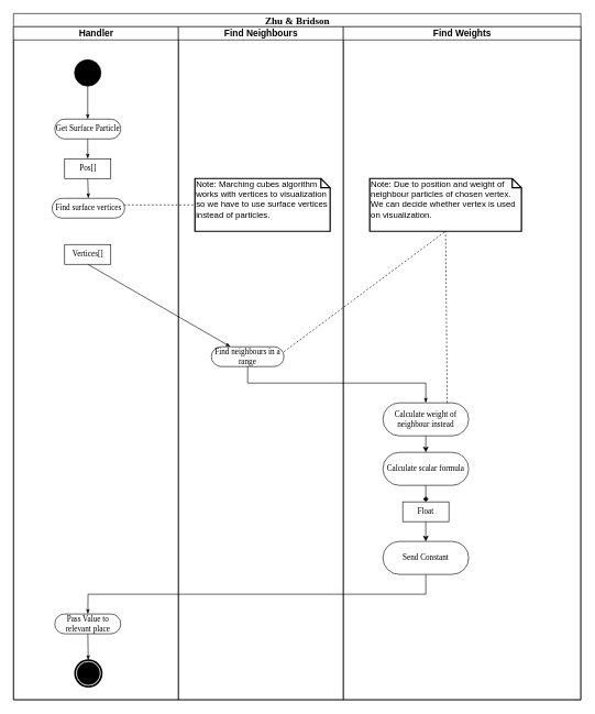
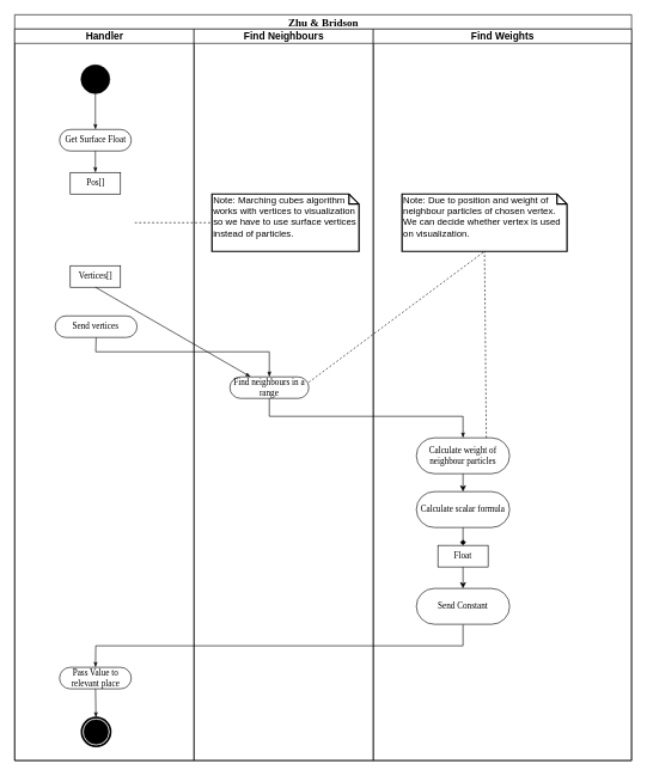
  <mxCell id="0" />
  <mxCell id="1" parent="0" />
  <mxCell id="2" value="&lt;font style=&quot;font-size: 15px&quot;&gt;Zhu &amp;amp; Bridson&lt;/font&gt;" style="swimlane;html=1;childLayout=stackLayout;startSize=20;rounded=0;shadow=0;comic=0;labelBackgroundColor=none;strokeWidth=1;fontFamily=Verdana;fontSize=12;align=center;" parent="1" vertex="1"><mxGeometry x="20" y="20" width="860" height="1040" as="geometry" /></mxCell>
  <mxCell id="3" value="&lt;font style=&quot;font-size: 14px&quot;&gt;Handler&lt;/font&gt;" style="swimlane;html=1;startSize=20;" parent="2" vertex="1"><mxGeometry y="20" width="250" height="1020" as="geometry" /></mxCell>
  <mxCell id="4" value="" style="ellipse;whiteSpace=wrap;html=1;rounded=0;shadow=0;comic=0;labelBackgroundColor=none;strokeWidth=1;fillColor=#000000;fontFamily=Verdana;fontSize=12;align=center;" parent="3" vertex="1"><mxGeometry x="92.5" y="50" width="40" height="40" as="geometry" /></mxCell>
- <mxCell id="5" value="Get Surface Particle" style="rounded=1;whiteSpace=wrap;html=1;shadow=0;comic=0;labelBackgroundColor=none;strokeWidth=1;fontFamily=Verdana;fontSize=12;align=center;arcSize=50;" parent="3" vertex="1"><mxGeometry x="62.5" y="140" width="100" height="30" as="geometry" /></mxCell>
+ <mxCell id="5" value="Get Surface Float" style="rounded=1;whiteSpace=wrap;html=1;shadow=0;comic=0;labelBackgroundColor=none;strokeWidth=1;fontFamily=Verdana;fontSize=12;align=center;arcSize=50;" parent="3" vertex="1"><mxGeometry x="62.5" y="140" width="100" height="30" as="geometry" /></mxCell>
  <mxCell id="6" style="edgeStyle=orthogonalEdgeStyle;rounded=0;html=1;labelBackgroundColor=none;startArrow=none;startFill=0;startSize=5;endArrow=classicThin;endFill=1;endSize=5;jettySize=auto;orthogonalLoop=1;strokeWidth=1;fontFamily=Verdana;fontSize=12" parent="3" source="4" target="5" edge="1"><mxGeometry relative="1" as="geometry" /></mxCell>
  <mxCell id="7" value="Pos[]" style="rounded=0;whiteSpace=wrap;html=1;shadow=0;comic=0;labelBackgroundColor=none;strokeWidth=1;fontFamily=Verdana;fontSize=12;align=center;arcSize=50;" parent="3" vertex="1"><mxGeometry x="77.5" y="200" width="70" height="30" as="geometry" /></mxCell>
  <mxCell id="8" style="edgeStyle=none;rounded=0;html=1;labelBackgroundColor=none;startArrow=none;startFill=0;startSize=5;endArrow=classicThin;endFill=1;endSize=5;jettySize=auto;orthogonalLoop=1;strokeWidth=1;fontFamily=Verdana;fontSize=12;exitX=0.5;exitY=1;exitDx=0;exitDy=0;entryX=0.5;entryY=0;entryDx=0;entryDy=0;" parent="3" source="5" target="7" edge="1"><mxGeometry relative="1" as="geometry"><mxPoint x="117.5" y="400" as="sourcePoint" /><mxPoint x="117.5" y="440" as="targetPoint" /></mxGeometry></mxCell>
- <mxCell id="9" value="Find surface vertices" style="rounded=1;whiteSpace=wrap;html=1;shadow=0;comic=0;labelBackgroundColor=none;strokeWidth=1;fontFamily=Verdana;fontSize=12;align=center;arcSize=50;" parent="3" vertex="1"><mxGeometry x="58.5" y="260" width="110" height="30" as="geometry" /></mxCell>
- <mxCell id="10" style="edgeStyle=none;rounded=0;html=1;labelBackgroundColor=none;startArrow=none;startFill=0;startSize=5;endArrow=classicThin;endFill=1;endSize=5;jettySize=auto;orthogonalLoop=1;strokeWidth=1;fontFamily=Verdana;fontSize=12;exitX=0.5;exitY=1;exitDx=0;exitDy=0;entryX=0.5;entryY=0;entryDx=0;entryDy=0;" parent="3" source="7" target="9" edge="1"><mxGeometry relative="1" as="geometry"><mxPoint x="190" y="245" as="sourcePoint" /><mxPoint x="190" y="305" as="targetPoint" /></mxGeometry></mxCell>
+ <mxCell id="11" value="Send vertices" style="rounded=1;whiteSpace=wrap;html=1;shadow=0;comic=0;labelBackgroundColor=none;strokeWidth=1;fontFamily=Verdana;fontSize=12;align=center;arcSize=50;" parent="3" vertex="1"><mxGeometry x="56.43" y="400" width="114.13" height="30" as="geometry" /></mxCell>
  <mxCell id="12" value="" style="shape=mxgraph.bpmn.shape;html=1;verticalLabelPosition=bottom;labelBackgroundColor=#ffffff;verticalAlign=top;perimeter=ellipsePerimeter;outline=end;symbol=terminate;rounded=0;shadow=0;comic=0;strokeWidth=1;fontFamily=Verdana;fontSize=12;align=center;" parent="3" vertex="1"><mxGeometry x="93.5" y="960" width="40" height="40" as="geometry" /></mxCell>
  <mxCell id="13" value="Pass Value to relevant place" style="rounded=1;whiteSpace=wrap;html=1;shadow=0;comic=0;labelBackgroundColor=none;strokeWidth=1;fontFamily=Verdana;fontSize=12;align=center;arcSize=50;" parent="3" vertex="1"><mxGeometry x="62.5" y="890" width="100" height="30" as="geometry" /></mxCell>
  <mxCell id="14" style="edgeStyle=none;rounded=0;html=1;labelBackgroundColor=none;startArrow=none;startFill=0;startSize=5;endArrow=classicThin;endFill=1;endSize=5;jettySize=auto;orthogonalLoop=1;strokeWidth=1;fontFamily=Verdana;fontSize=12" parent="3" source="13" target="12" edge="1"><mxGeometry relative="1" as="geometry" /></mxCell>
  <mxCell id="15" value="Vertices[]" style="rounded=0;whiteSpace=wrap;html=1;shadow=0;comic=0;labelBackgroundColor=none;strokeWidth=1;fontFamily=Verdana;fontSize=12;align=center;arcSize=50;" parent="3" vertex="1"><mxGeometry x="77.5" y="330" width="70" height="30" as="geometry" /></mxCell>
  <mxCell id="16" style="edgeStyle=none;rounded=0;html=1;labelBackgroundColor=none;startArrow=none;startFill=0;startSize=5;endArrow=classicThin;endFill=1;endSize=5;jettySize=auto;orthogonalLoop=1;strokeWidth=1;fontFamily=Verdana;fontSize=12;exitX=0.5;exitY=1;exitDx=0;exitDy=0;" parent="3" source="15" target="19" edge="1"><mxGeometry relative="1" as="geometry"><mxPoint x="122.5" y="290" as="sourcePoint" /><mxPoint x="63.5" y="320" as="targetPoint" /></mxGeometry></mxCell>
  <mxCell id="17" value="" style="endArrow=none;dashed=1;html=1;entryX=0;entryY=0.5;entryDx=0;entryDy=0;entryPerimeter=0;" parent="3" target="20" edge="1"><mxGeometry width="50" height="50" relative="1" as="geometry"><mxPoint x="167.5" y="270" as="sourcePoint" /><mxPoint x="217.5" y="220" as="targetPoint" /></mxGeometry></mxCell>
  <mxCell id="18" value="&lt;font style=&quot;font-size: 14px&quot;&gt;Find Neighbours&lt;/font&gt;" style="swimlane;html=1;startSize=20;" parent="2" vertex="1"><mxGeometry x="250" y="20" width="250" height="1020" as="geometry" /></mxCell>
  <mxCell id="19" value="Find neighbours in a range" style="rounded=1;whiteSpace=wrap;html=1;shadow=0;comic=0;labelBackgroundColor=none;strokeWidth=1;fontFamily=Verdana;fontSize=12;align=center;arcSize=50;" parent="18" vertex="1"><mxGeometry x="50" y="485" width="110" height="30" as="geometry" /></mxCell>
  <mxCell id="20" value="&lt;font style=&quot;font-size: 13px&quot;&gt;Note: Marching cubes algorithm works with vertices to&amp;nbsp;visualization so we have to use surface vertices instead of particles.&lt;/font&gt;" style="shape=note;whiteSpace=wrap;html=1;size=14;verticalAlign=top;align=left;spacingTop=-6;strokeWidth=2;" parent="18" vertex="1"><mxGeometry x="25" y="230" width="205" height="80" as="geometry" /></mxCell>
+ <mxCell id="21" style="edgeStyle=none;rounded=0;html=1;labelBackgroundColor=none;startArrow=none;startFill=0;startSize=5;endArrow=classicThin;endFill=1;endSize=5;jettySize=auto;orthogonalLoop=1;strokeWidth=1;fontFamily=Verdana;fontSize=12;exitX=0.5;exitY=1;exitDx=0;exitDy=0;entryX=0.5;entryY=0;entryDx=0;entryDy=0;" parent="2" source="11" target="19" edge="1"><mxGeometry relative="1" as="geometry"><mxPoint x="132.5" y="260" as="sourcePoint" /><mxPoint x="384.5" y="460" as="targetPoint" /><Array as="points"><mxPoint x="113" y="470" /><mxPoint x="355" y="470" /></Array></mxGeometry></mxCell>
  <mxCell id="22" style="edgeStyle=none;rounded=0;html=1;labelBackgroundColor=none;startArrow=none;startFill=0;startSize=5;endArrow=classicThin;endFill=1;endSize=5;jettySize=auto;orthogonalLoop=1;strokeWidth=1;fontFamily=Verdana;fontSize=12;exitX=0.5;exitY=1;exitDx=0;exitDy=0;entryX=0.5;entryY=0;entryDx=0;entryDy=0;" parent="2" source="19" target="25" edge="1"><mxGeometry relative="1" as="geometry"><mxPoint x="123" y="400" as="sourcePoint" /><mxPoint x="375" y="430" as="targetPoint" /><Array as="points"><mxPoint x="355" y="560" /><mxPoint x="625" y="560" /></Array></mxGeometry></mxCell>
  <mxCell id="23" style="edgeStyle=none;rounded=0;html=1;labelBackgroundColor=none;startArrow=none;startFill=0;startSize=5;endArrow=classicThin;endFill=1;endSize=5;jettySize=auto;orthogonalLoop=1;strokeWidth=1;fontFamily=Verdana;fontSize=12;exitX=0.5;exitY=1;exitDx=0;exitDy=0;" parent="2" source="27" target="13" edge="1"><mxGeometry relative="1" as="geometry"><mxPoint x="630" y="685" as="sourcePoint" /><Array as="points"><mxPoint x="625" y="880" /><mxPoint x="113" y="880" /></Array></mxGeometry></mxCell>
  <mxCell id="24" value="&lt;font style=&quot;font-size: 14px&quot;&gt;Find Weights&lt;/font&gt;" style="swimlane;html=1;startSize=20;" parent="2" vertex="1"><mxGeometry x="500" y="20" width="360" height="1020" as="geometry" /></mxCell>
- <mxCell id="25" value="Calculate weight of neighbour instead" style="rounded=1;whiteSpace=wrap;html=1;shadow=0;comic=0;labelBackgroundColor=none;strokeWidth=1;fontFamily=Verdana;fontSize=12;align=center;arcSize=50;" parent="24" vertex="1"><mxGeometry x="60" y="570" width="130" height="50" as="geometry" /></mxCell>
+ <mxCell id="25" value="Calculate weight of neighbour particles" style="rounded=1;whiteSpace=wrap;html=1;shadow=0;comic=0;labelBackgroundColor=none;strokeWidth=1;fontFamily=Verdana;fontSize=12;align=center;arcSize=50;" parent="24" vertex="1"><mxGeometry x="60" y="570" width="130" height="50" as="geometry" /></mxCell>
  <mxCell id="26" value="Calculate scalar formula" style="rounded=1;whiteSpace=wrap;html=1;shadow=0;comic=0;labelBackgroundColor=none;strokeWidth=1;fontFamily=Verdana;fontSize=12;align=center;arcSize=50;" parent="24" vertex="1"><mxGeometry x="60" y="645" width="130" height="50" as="geometry" /></mxCell>
  <mxCell id="27" value="Send Constant" style="rounded=1;whiteSpace=wrap;html=1;shadow=0;comic=0;labelBackgroundColor=none;strokeWidth=1;fontFamily=Verdana;fontSize=12;align=center;arcSize=50;" parent="24" vertex="1"><mxGeometry x="60" y="780" width="130" height="50" as="geometry" /></mxCell>
  <mxCell id="28" value="Float" style="rounded=0;whiteSpace=wrap;html=1;shadow=0;comic=0;labelBackgroundColor=none;strokeWidth=1;fontFamily=Verdana;fontSize=12;align=center;arcSize=50;" parent="24" vertex="1"><mxGeometry x="90" y="720" width="70" height="30" as="geometry" /></mxCell>
  <mxCell id="29" value="" style="endArrow=classic;html=1;entryX=0.5;entryY=0;entryDx=0;entryDy=0;exitX=0.5;exitY=1;exitDx=0;exitDy=0;" parent="24" source="28" target="27" edge="1"><mxGeometry width="50" height="50" relative="1" as="geometry"><mxPoint x="-100" y="740" as="sourcePoint" /><mxPoint x="-50" y="690" as="targetPoint" /></mxGeometry></mxCell>
  <mxCell id="30" value="" style="endArrow=diamond;html=1;entryX=0.5;entryY=0;entryDx=0;entryDy=0;exitX=0.5;exitY=1;exitDx=0;exitDy=0;" parent="24" source="26" target="28" edge="1"><mxGeometry width="50" height="50" relative="1" as="geometry"><mxPoint x="125" y="800" as="sourcePoint" /><mxPoint x="145" y="880" as="targetPoint" /></mxGeometry></mxCell>
  <mxCell id="31" value="" style="endArrow=classic;html=1;entryX=0.5;entryY=0;entryDx=0;entryDy=0;exitX=0.5;exitY=1;exitDx=0;exitDy=0;" parent="24" source="25" target="26" edge="1"><mxGeometry width="50" height="50" relative="1" as="geometry"><mxPoint x="135" y="720" as="sourcePoint" /><mxPoint x="135" y="770" as="targetPoint" /></mxGeometry></mxCell>
  <mxCell id="32" value="&lt;font style=&quot;font-size: 13px&quot;&gt;Note: Due to position and weight of neighbour particles of chosen vertex. We can decide whether vertex is used on visualization.&lt;/font&gt;" style="shape=note;whiteSpace=wrap;html=1;size=14;verticalAlign=top;align=left;spacingTop=-6;strokeWidth=2;" parent="24" vertex="1"><mxGeometry x="40" y="230" width="230" height="80" as="geometry" /></mxCell>
  <mxCell id="33" value="" style="endArrow=none;dashed=1;html=1;entryX=0.5;entryY=1;entryDx=0;entryDy=0;entryPerimeter=0;exitX=0.75;exitY=0;exitDx=0;exitDy=0;" parent="24" source="25" target="32" edge="1"><mxGeometry width="50" height="50" relative="1" as="geometry"><mxPoint x="50" y="533.64" as="sourcePoint" /><mxPoint x="284.975" y="470.0" as="targetPoint" /></mxGeometry></mxCell>
  <mxCell id="34" value="" style="endArrow=none;dashed=1;html=1;entryX=0.5;entryY=1;entryDx=0;entryDy=0;entryPerimeter=0;exitX=1;exitY=0.25;exitDx=0;exitDy=0;" parent="2" target="32" edge="1" source="19"><mxGeometry width="50" height="50" relative="1" as="geometry"><mxPoint x="390" y="505" as="sourcePoint" /><mxPoint x="500" y="440" as="targetPoint" /></mxGeometry></mxCell>
